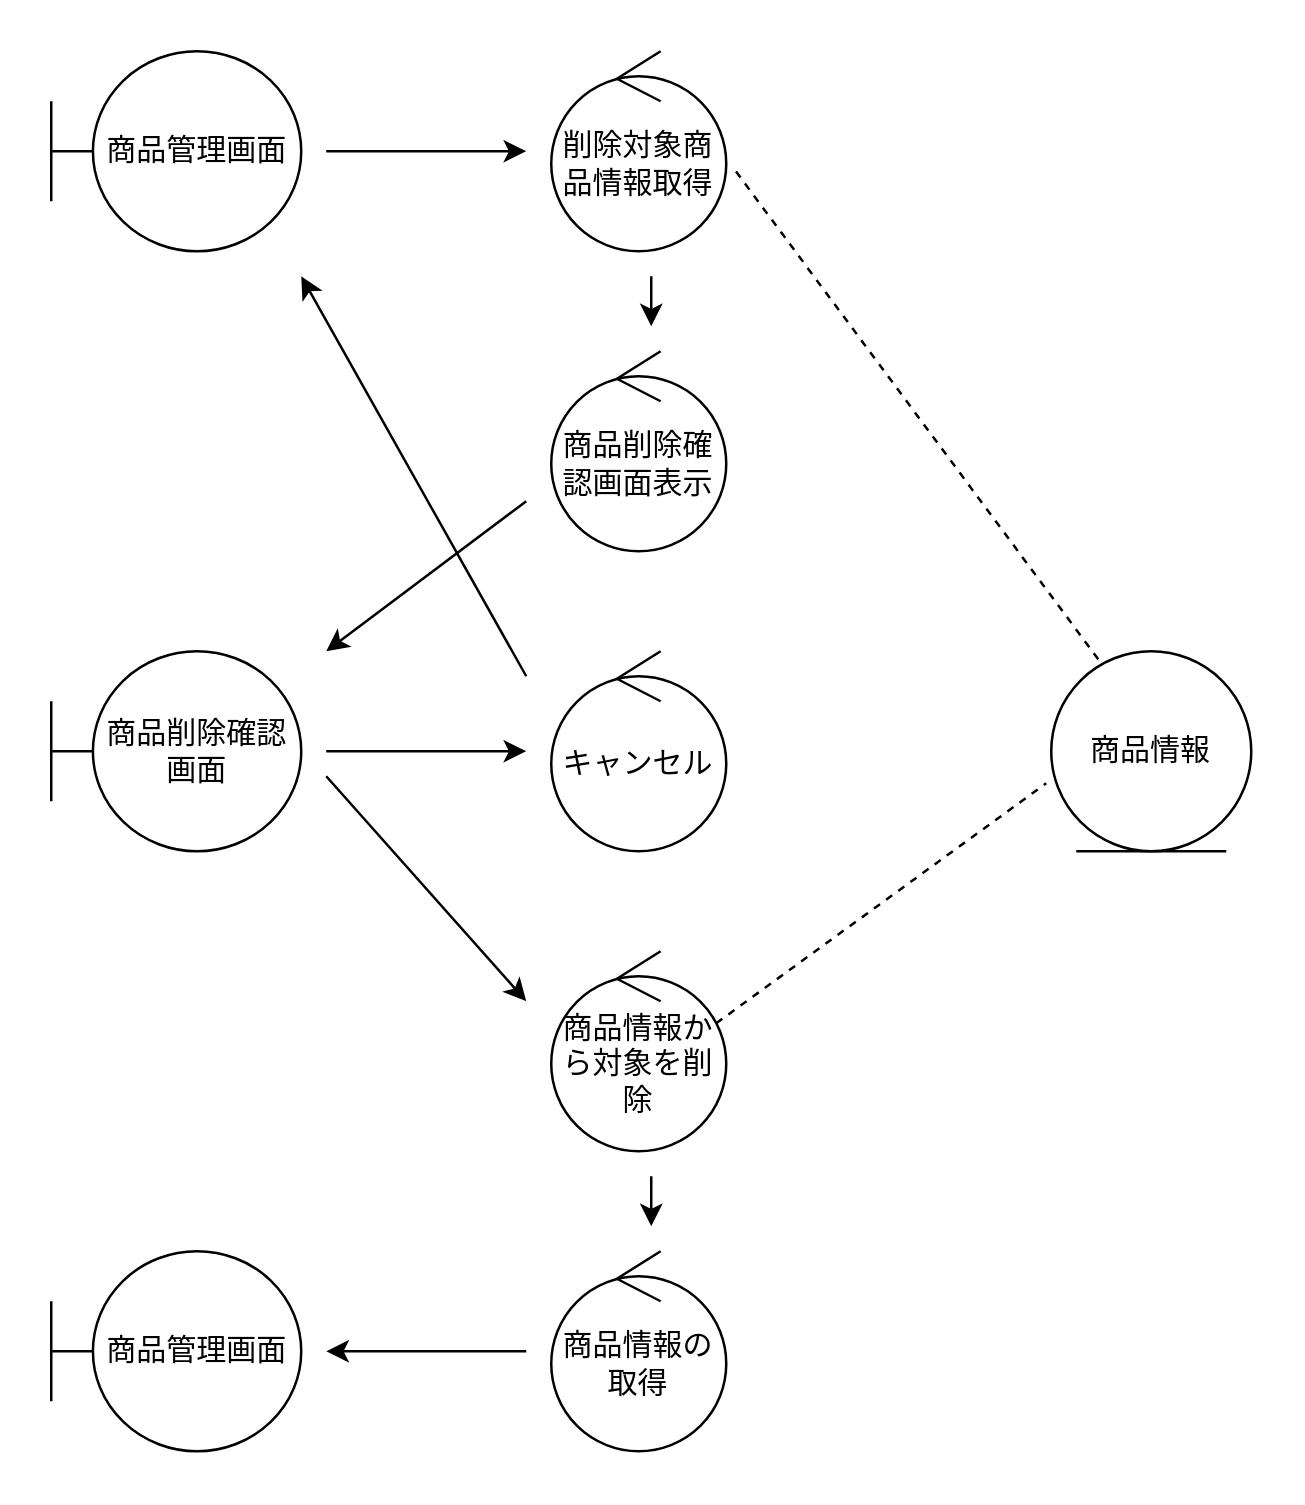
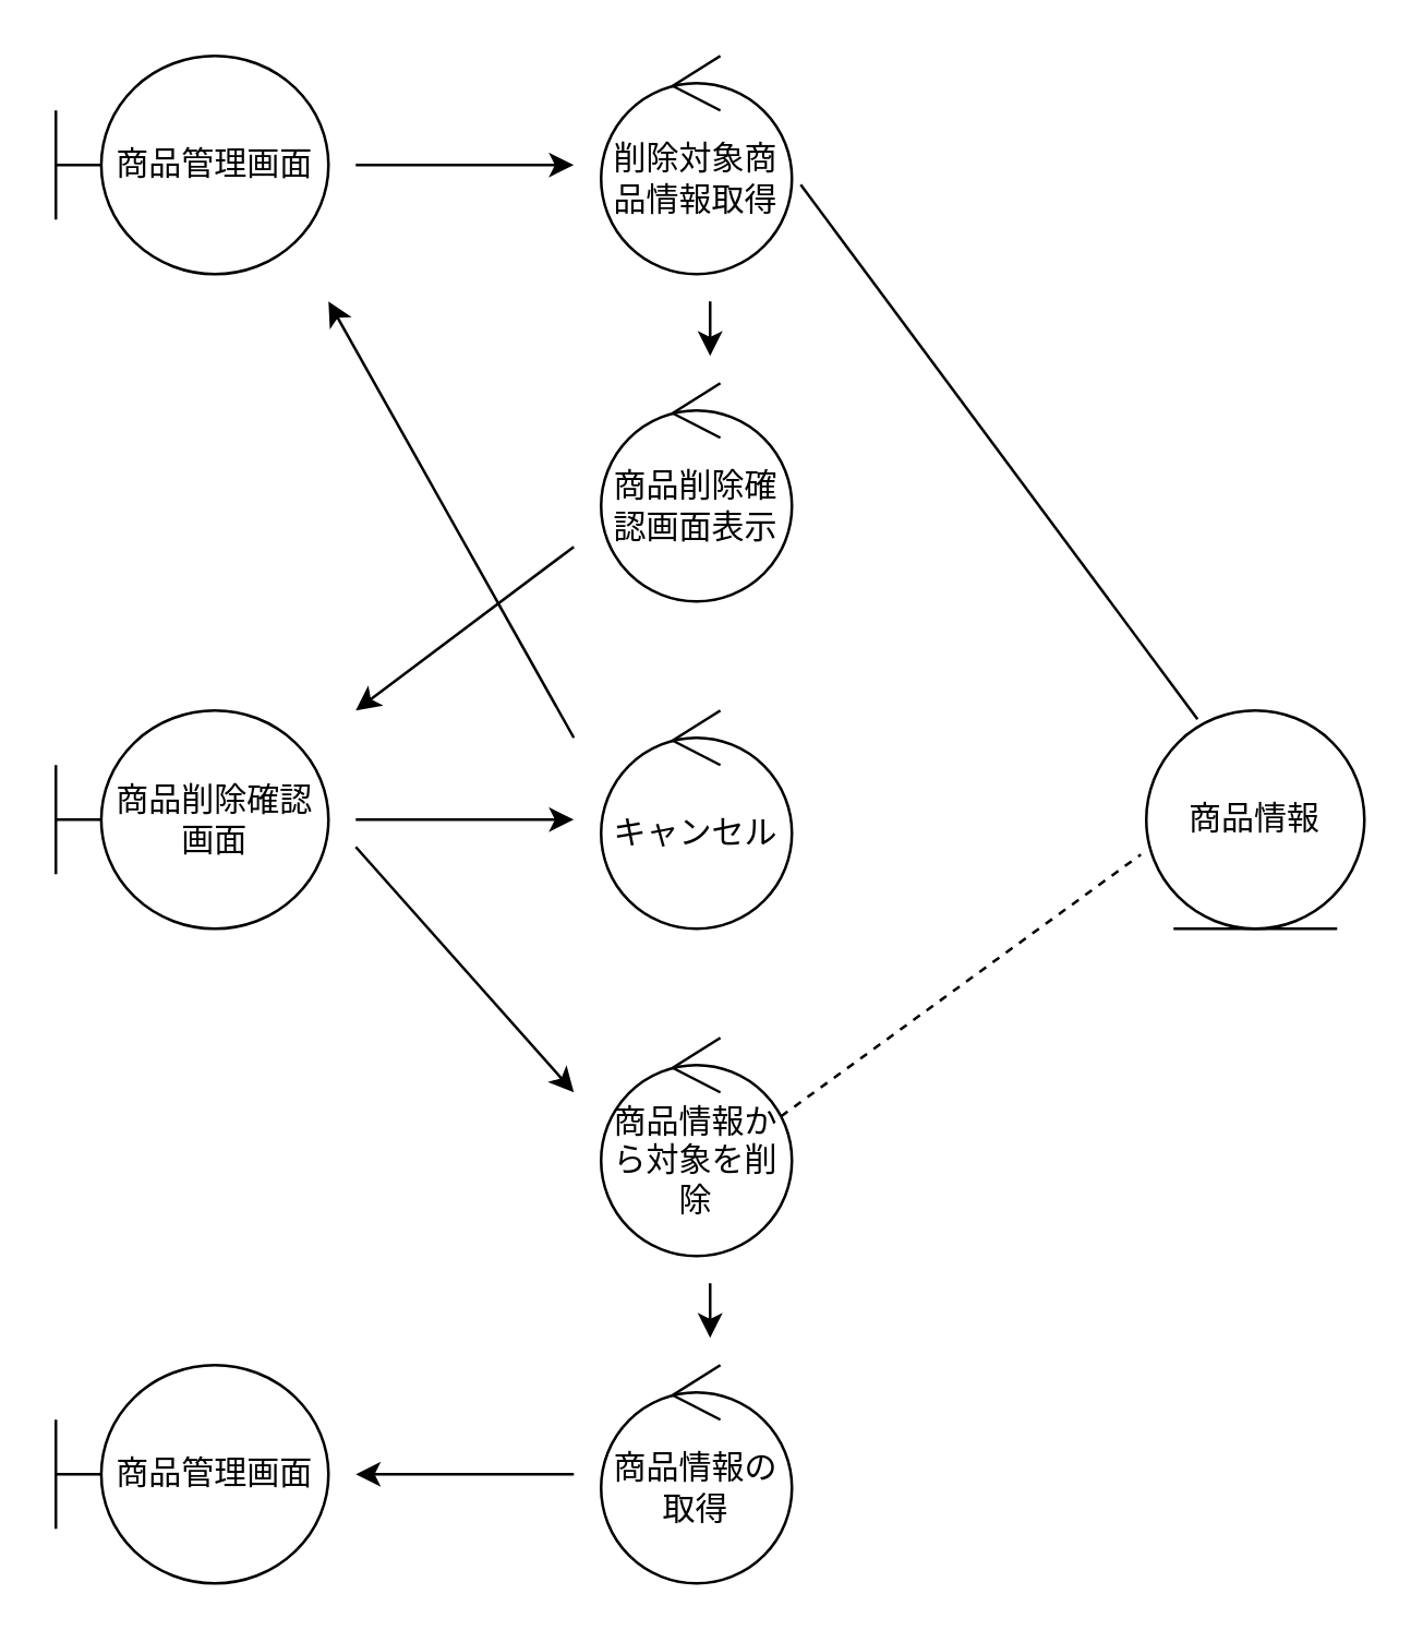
  <mxCell id="0" />
  <mxCell id="1" parent="0" />
  <mxCell id="2" value="商品管理画面" style="shape=umlBoundary;whiteSpace=wrap;html=1;" vertex="1" parent="1"><mxGeometry x="20" y="20" width="100" height="80" as="geometry" /></mxCell>
  <mxCell id="3" value="商品削除確認画面表示" style="ellipse;shape=umlControl;whiteSpace=wrap;html=1;" vertex="1" parent="1"><mxGeometry x="220" y="140" width="70" height="80" as="geometry" /></mxCell>
  <mxCell id="4" value="商品削除確認画面" style="shape=umlBoundary;whiteSpace=wrap;html=1;" vertex="1" parent="1"><mxGeometry x="20" y="260" width="100" height="80" as="geometry" /></mxCell>
  <mxCell id="5" value="キャンセル" style="ellipse;shape=umlControl;whiteSpace=wrap;html=1;" vertex="1" parent="1"><mxGeometry x="220" y="260" width="70" height="80" as="geometry" /></mxCell>
  <mxCell id="6" value="商品情報から対象を削除" style="ellipse;shape=umlControl;whiteSpace=wrap;html=1;" vertex="1" parent="1"><mxGeometry x="220" y="380" width="70" height="80" as="geometry" /></mxCell>
  <mxCell id="7" value="商品情報の取得" style="ellipse;shape=umlControl;whiteSpace=wrap;html=1;" vertex="1" parent="1"><mxGeometry x="220" y="500" width="70" height="80" as="geometry" /></mxCell>
  <mxCell id="8" value="削除対象商品情報取得" style="ellipse;shape=umlControl;whiteSpace=wrap;html=1;" vertex="1" parent="1"><mxGeometry x="220" y="20" width="70" height="80" as="geometry" /></mxCell>
  <mxCell id="9" value="商品情報" style="ellipse;shape=umlEntity;whiteSpace=wrap;html=1;" vertex="1" parent="1"><mxGeometry x="420" y="260" width="80" height="80" as="geometry" /></mxCell>
- <mxCell id="10" value="" style="endArrow=none;html=1;entryX=1.046;entryY=0.59;entryDx=0;entryDy=0;entryPerimeter=0;exitX=0.235;exitY=0.04;exitDx=0;exitDy=0;exitPerimeter=0;dashed=1;" edge="1" parent="1" source="9" target="8"><mxGeometry width="50" height="50" relative="1" as="geometry"><mxPoint x="240" y="270" as="sourcePoint" /><mxPoint x="290" y="220" as="targetPoint" /></mxGeometry></mxCell>
+ <mxCell id="10" value="" style="endArrow=none;html=1;entryX=1.046;entryY=0.59;entryDx=0;entryDy=0;entryPerimeter=0;exitX=0.235;exitY=0.04;exitDx=0;exitDy=0;exitPerimeter=0;" edge="1" parent="1" source="9" target="8"><mxGeometry width="50" height="50" relative="1" as="geometry"><mxPoint x="240" y="270" as="sourcePoint" /><mxPoint x="290" y="220" as="targetPoint" /></mxGeometry></mxCell>
  <mxCell id="11" value="" style="endArrow=none;html=1;entryX=-0.025;entryY=0.66;entryDx=0;entryDy=0;entryPerimeter=0;exitX=0.943;exitY=0.36;exitDx=0;exitDy=0;exitPerimeter=0;dashed=1;" edge="1" parent="1" source="6" target="9"><mxGeometry width="50" height="50" relative="1" as="geometry"><mxPoint x="240" y="370" as="sourcePoint" /><mxPoint x="290" y="320" as="targetPoint" /></mxGeometry></mxCell>
  <mxCell id="12" value="" style="endArrow=classic;html=1;" edge="1" parent="1"><mxGeometry width="50" height="50" relative="1" as="geometry"><mxPoint x="130" y="60" as="sourcePoint" /><mxPoint x="210" y="60" as="targetPoint" /></mxGeometry></mxCell>
  <mxCell id="13" value="" style="endArrow=classic;html=1;" edge="1" parent="1"><mxGeometry width="50" height="50" relative="1" as="geometry"><mxPoint x="260" y="110" as="sourcePoint" /><mxPoint x="260" y="130" as="targetPoint" /></mxGeometry></mxCell>
  <mxCell id="14" value="" style="endArrow=classic;html=1;" edge="1" parent="1"><mxGeometry width="50" height="50" relative="1" as="geometry"><mxPoint x="210" y="200" as="sourcePoint" /><mxPoint x="130" y="260" as="targetPoint" /></mxGeometry></mxCell>
  <mxCell id="15" value="" style="endArrow=classic;html=1;" edge="1" parent="1"><mxGeometry width="50" height="50" relative="1" as="geometry"><mxPoint x="210" y="270" as="sourcePoint" /><mxPoint x="120" y="110" as="targetPoint" /></mxGeometry></mxCell>
  <mxCell id="16" value="" style="endArrow=classic;html=1;" edge="1" parent="1"><mxGeometry width="50" height="50" relative="1" as="geometry"><mxPoint x="130" y="300" as="sourcePoint" /><mxPoint x="210" y="300" as="targetPoint" /></mxGeometry></mxCell>
  <mxCell id="17" value="" style="endArrow=classic;html=1;" edge="1" parent="1"><mxGeometry width="50" height="50" relative="1" as="geometry"><mxPoint x="130" y="310" as="sourcePoint" /><mxPoint x="210" y="400" as="targetPoint" /></mxGeometry></mxCell>
  <mxCell id="18" value="商品管理画面" style="shape=umlBoundary;whiteSpace=wrap;html=1;" vertex="1" parent="1"><mxGeometry x="20" y="500" width="100" height="80" as="geometry" /></mxCell>
  <mxCell id="19" value="" style="endArrow=classic;html=1;" edge="1" parent="1"><mxGeometry width="50" height="50" relative="1" as="geometry"><mxPoint x="210" y="540" as="sourcePoint" /><mxPoint x="130" y="540" as="targetPoint" /></mxGeometry></mxCell>
  <mxCell id="20" value="" style="endArrow=classic;html=1;" edge="1" parent="1"><mxGeometry width="50" height="50" relative="1" as="geometry"><mxPoint x="260" y="470" as="sourcePoint" /><mxPoint x="260" y="490" as="targetPoint" /></mxGeometry></mxCell>
